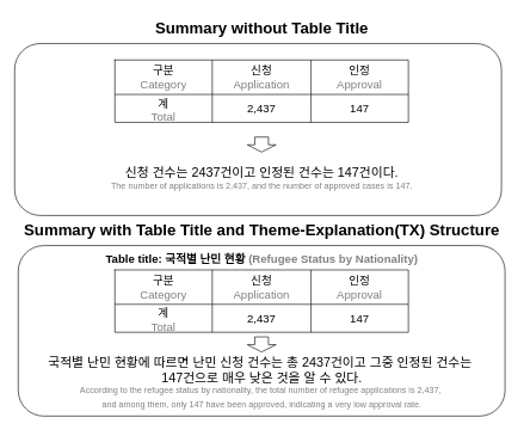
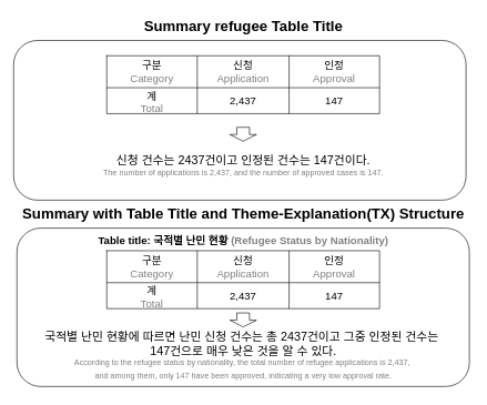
  <mxCell id="0" />
  <mxCell id="1" parent="0" />
  <mxCell id="2" value="" style="rounded=1;whiteSpace=wrap;html=1;" vertex="1" parent="1"><mxGeometry x="20" y="60" width="680" height="240" as="geometry" /></mxCell>
  <mxCell id="3" value="" style="rounded=1;whiteSpace=wrap;html=1;" vertex="1" parent="1"><mxGeometry x="25" y="342" width="680" height="238" as="geometry" /></mxCell>
- <mxCell id="4" value="&lt;b style=&quot;&quot;&gt;&lt;font style=&quot;font-size: 22px;&quot;&gt;Summary without Table Title&lt;/font&gt;&lt;/b&gt;" style="text;html=1;align=center;verticalAlign=middle;resizable=0;points=[];autosize=1;strokeColor=none;fillColor=none;" vertex="1" parent="1"><mxGeometry x="205" y="20" width="320" height="40" as="geometry" /></mxCell>
+ <mxCell id="4" value="&lt;b style=&quot;&quot;&gt;&lt;font style=&quot;font-size: 22px;&quot;&gt;Summary refugee Table Title&lt;/font&gt;&lt;/b&gt;" style="text;html=1;align=center;verticalAlign=middle;resizable=0;points=[];autosize=1;strokeColor=none;fillColor=none;" vertex="1" parent="1"><mxGeometry x="205" y="20" width="320" height="40" as="geometry" /></mxCell>
  <mxCell id="5" value="&lt;font style=&quot;font-size: 22px;&quot;&gt;&lt;b style=&quot;&quot;&gt;&lt;font style=&quot;&quot;&gt;Summary with Table Title&amp;nbsp;&lt;/font&gt;&lt;/b&gt;&lt;b style=&quot;background-color: transparent; color: light-dark(rgb(0, 0, 0), rgb(255, 255, 255));&quot;&gt;and Theme-Explanation(TX) Structure&lt;/b&gt;&lt;/font&gt;" style="text;html=1;align=center;verticalAlign=middle;resizable=0;points=[];autosize=1;strokeColor=none;fillColor=none;" vertex="1" parent="1"><mxGeometry x="20" y="302" width="690" height="40" as="geometry" /></mxCell>
  <mxCell id="6" value="" style="group" vertex="1" connectable="0" parent="1"><mxGeometry x="145" y="83" width="440" height="190" as="geometry" /></mxCell>
  <mxCell id="7" value="" style="shape=table;startSize=0;container=1;collapsible=0;childLayout=tableLayout;fontSize=16;" vertex="1" parent="6"><mxGeometry x="15" width="410" height="87" as="geometry" /></mxCell>
  <mxCell id="8" value="" style="shape=tableRow;horizontal=0;startSize=0;swimlaneHead=0;swimlaneBody=0;strokeColor=inherit;top=0;left=0;bottom=0;right=0;collapsible=0;dropTarget=0;fillColor=none;points=[[0,0.5],[1,0.5]];portConstraint=eastwest;fontSize=16;" vertex="1" parent="7"><mxGeometry width="410" height="48" as="geometry" /></mxCell>
  <mxCell id="9" value="구분&lt;br&gt;&lt;font style=&quot;color: rgb(128, 128, 128);&quot;&gt;Category&lt;/font&gt;" style="shape=partialRectangle;html=1;whiteSpace=wrap;connectable=0;strokeColor=inherit;overflow=hidden;fillColor=none;top=0;left=0;bottom=0;right=0;pointerEvents=1;fontSize=16;" vertex="1" parent="8"><mxGeometry width="136" height="48" as="geometry"><mxRectangle width="136" height="48" as="alternateBounds" /></mxGeometry></mxCell>
  <mxCell id="10" value="신청&lt;div&gt;&lt;font style=&quot;color: rgb(128, 128, 128);&quot;&gt;Application&lt;/font&gt;&lt;/div&gt;" style="shape=partialRectangle;html=1;whiteSpace=wrap;connectable=0;strokeColor=inherit;overflow=hidden;fillColor=none;top=0;left=0;bottom=0;right=0;pointerEvents=1;fontSize=16;" vertex="1" parent="8"><mxGeometry x="136" width="138" height="48" as="geometry"><mxRectangle width="138" height="48" as="alternateBounds" /></mxGeometry></mxCell>
  <mxCell id="11" value="인정&lt;div&gt;&lt;font style=&quot;color: rgb(128, 128, 128);&quot;&gt;Approval&lt;/font&gt;&lt;/div&gt;" style="shape=partialRectangle;html=1;whiteSpace=wrap;connectable=0;strokeColor=inherit;overflow=hidden;fillColor=none;top=0;left=0;bottom=0;right=0;pointerEvents=1;fontSize=16;" vertex="1" parent="8"><mxGeometry x="274" width="136" height="48" as="geometry"><mxRectangle width="136" height="48" as="alternateBounds" /></mxGeometry></mxCell>
  <mxCell id="12" value="" style="shape=tableRow;horizontal=0;startSize=0;swimlaneHead=0;swimlaneBody=0;strokeColor=inherit;top=0;left=0;bottom=0;right=0;collapsible=0;dropTarget=0;fillColor=none;points=[[0,0.5],[1,0.5]];portConstraint=eastwest;fontSize=16;" vertex="1" parent="7"><mxGeometry y="48" width="410" height="39" as="geometry" /></mxCell>
  <mxCell id="13" value="계&lt;div&gt;&lt;font style=&quot;color: rgb(128, 128, 128);&quot;&gt;Total&lt;/font&gt;&lt;/div&gt;" style="shape=partialRectangle;html=1;whiteSpace=wrap;connectable=0;strokeColor=inherit;overflow=hidden;fillColor=none;top=0;left=0;bottom=0;right=0;pointerEvents=1;fontSize=16;" vertex="1" parent="12"><mxGeometry width="136" height="39" as="geometry"><mxRectangle width="136" height="39" as="alternateBounds" /></mxGeometry></mxCell>
  <mxCell id="14" value="2,437" style="shape=partialRectangle;html=1;whiteSpace=wrap;connectable=0;strokeColor=inherit;overflow=hidden;fillColor=none;top=0;left=0;bottom=0;right=0;pointerEvents=1;fontSize=16;" vertex="1" parent="12"><mxGeometry x="136" width="138" height="39" as="geometry"><mxRectangle width="138" height="39" as="alternateBounds" /></mxGeometry></mxCell>
  <mxCell id="15" value="147" style="shape=partialRectangle;html=1;whiteSpace=wrap;connectable=0;strokeColor=inherit;overflow=hidden;fillColor=none;top=0;left=0;bottom=0;right=0;pointerEvents=1;fontSize=16;" vertex="1" parent="12"><mxGeometry x="274" width="136" height="39" as="geometry"><mxRectangle width="136" height="39" as="alternateBounds" /></mxGeometry></mxCell>
  <mxCell id="16" value="&lt;font style=&quot;font-size: 18px;&quot;&gt;신청 건수는 2437건이고 인정된 건수는 147건이다.&lt;/font&gt;&lt;div&gt;&lt;font style=&quot;color: rgb(128, 128, 128);&quot;&gt;The number of applications is 2,437, and the number of approved cases is 147.&lt;/font&gt;&lt;br&gt;&lt;/div&gt;" style="text;html=1;align=center;verticalAlign=middle;resizable=0;points=[];autosize=1;strokeColor=none;fillColor=none;" vertex="1" parent="6"><mxGeometry y="140" width="440" height="50" as="geometry" /></mxCell>
  <mxCell id="17" value="" style="group" vertex="1" connectable="0" parent="1"><mxGeometry x="145" y="376" width="530" height="210" as="geometry" /></mxCell>
  <mxCell id="18" value="" style="shape=table;startSize=0;container=1;collapsible=0;childLayout=tableLayout;fontSize=16;" vertex="1" parent="17"><mxGeometry x="15" width="410" height="87" as="geometry" /></mxCell>
  <mxCell id="19" value="" style="shape=tableRow;horizontal=0;startSize=0;swimlaneHead=0;swimlaneBody=0;strokeColor=inherit;top=0;left=0;bottom=0;right=0;collapsible=0;dropTarget=0;fillColor=none;points=[[0,0.5],[1,0.5]];portConstraint=eastwest;fontSize=16;" vertex="1" parent="18"><mxGeometry width="410" height="48" as="geometry" /></mxCell>
  <mxCell id="20" value="구분&lt;br&gt;&lt;font style=&quot;color: rgb(128, 128, 128);&quot;&gt;Category&lt;/font&gt;" style="shape=partialRectangle;html=1;whiteSpace=wrap;connectable=0;strokeColor=inherit;overflow=hidden;fillColor=none;top=0;left=0;bottom=0;right=0;pointerEvents=1;fontSize=16;" vertex="1" parent="19"><mxGeometry width="136" height="48" as="geometry"><mxRectangle width="136" height="48" as="alternateBounds" /></mxGeometry></mxCell>
  <mxCell id="21" value="신청&lt;div&gt;&lt;font style=&quot;color: rgb(128, 128, 128);&quot;&gt;Application&lt;/font&gt;&lt;/div&gt;" style="shape=partialRectangle;html=1;whiteSpace=wrap;connectable=0;strokeColor=inherit;overflow=hidden;fillColor=none;top=0;left=0;bottom=0;right=0;pointerEvents=1;fontSize=16;" vertex="1" parent="19"><mxGeometry x="136" width="138" height="48" as="geometry"><mxRectangle width="138" height="48" as="alternateBounds" /></mxGeometry></mxCell>
  <mxCell id="22" value="인정&lt;div&gt;&lt;font style=&quot;color: rgb(128, 128, 128);&quot;&gt;Approval&lt;/font&gt;&lt;/div&gt;" style="shape=partialRectangle;html=1;whiteSpace=wrap;connectable=0;strokeColor=inherit;overflow=hidden;fillColor=none;top=0;left=0;bottom=0;right=0;pointerEvents=1;fontSize=16;" vertex="1" parent="19"><mxGeometry x="274" width="136" height="48" as="geometry"><mxRectangle width="136" height="48" as="alternateBounds" /></mxGeometry></mxCell>
  <mxCell id="23" value="" style="shape=tableRow;horizontal=0;startSize=0;swimlaneHead=0;swimlaneBody=0;strokeColor=inherit;top=0;left=0;bottom=0;right=0;collapsible=0;dropTarget=0;fillColor=none;points=[[0,0.5],[1,0.5]];portConstraint=eastwest;fontSize=16;" vertex="1" parent="18"><mxGeometry y="48" width="410" height="39" as="geometry" /></mxCell>
  <mxCell id="24" value="계&lt;div&gt;&lt;font style=&quot;color: rgb(128, 128, 128);&quot;&gt;Total&lt;/font&gt;&lt;/div&gt;" style="shape=partialRectangle;html=1;whiteSpace=wrap;connectable=0;strokeColor=inherit;overflow=hidden;fillColor=none;top=0;left=0;bottom=0;right=0;pointerEvents=1;fontSize=16;" vertex="1" parent="23"><mxGeometry width="136" height="39" as="geometry"><mxRectangle width="136" height="39" as="alternateBounds" /></mxGeometry></mxCell>
  <mxCell id="25" value="2,437" style="shape=partialRectangle;html=1;whiteSpace=wrap;connectable=0;strokeColor=inherit;overflow=hidden;fillColor=none;top=0;left=0;bottom=0;right=0;pointerEvents=1;fontSize=16;" vertex="1" parent="23"><mxGeometry x="136" width="138" height="39" as="geometry"><mxRectangle width="138" height="39" as="alternateBounds" /></mxGeometry></mxCell>
  <mxCell id="26" value="147" style="shape=partialRectangle;html=1;whiteSpace=wrap;connectable=0;strokeColor=inherit;overflow=hidden;fillColor=none;top=0;left=0;bottom=0;right=0;pointerEvents=1;fontSize=16;" vertex="1" parent="23"><mxGeometry x="274" width="136" height="39" as="geometry"><mxRectangle width="136" height="39" as="alternateBounds" /></mxGeometry></mxCell>
  <mxCell id="27" value="" style="shape=flexArrow;endArrow=classic;html=1;rounded=0;entryX=0.5;entryY=-0.034;entryDx=0;entryDy=0;entryPerimeter=0;width=19.048;endSize=3.029;" edge="1" parent="17"><mxGeometry width="50" height="50" relative="1" as="geometry"><mxPoint x="220" y="93" as="sourcePoint" /><mxPoint x="220" y="114.94" as="targetPoint" /></mxGeometry></mxCell>
  <mxCell id="28" value="&lt;div&gt;&lt;span style=&quot;font-size: 18px;&quot;&gt;국적별 난민 현황에 따르면 난민 신청 건수는 총 2437건이고&amp;nbsp;&lt;/span&gt;&lt;span style=&quot;font-size: 18px; background-color: transparent; color: light-dark(rgb(0, 0, 0), rgb(255, 255, 255));&quot;&gt;그중 인정된 건수는&amp;nbsp;&lt;/span&gt;&lt;/div&gt;&lt;div&gt;&lt;span style=&quot;background-color: transparent; color: light-dark(rgb(0, 0, 0), rgb(255, 255, 255)); font-size: 18px;&quot;&gt;147건으로 매우 낮은 것을 알 수 있다.&lt;/span&gt;&lt;/div&gt;&lt;div&gt;&lt;font style=&quot;color: rgb(128, 128, 128);&quot;&gt;According to the refugee status by nationality, the total number of refugee applications is 2,437,&amp;nbsp;&lt;/font&gt;&lt;/div&gt;&lt;div&gt;&lt;font style=&quot;color: rgb(128, 128, 128);&quot;&gt;and among them, only 147 have been approved, indicating a very low approval rate.&lt;/font&gt;&lt;span style=&quot;background-color: transparent; color: light-dark(rgb(0, 0, 0), rgb(255, 255, 255)); font-size: 18px;&quot;&gt;&lt;br&gt;&lt;/span&gt;&lt;/div&gt;" style="text;html=1;align=center;verticalAlign=middle;resizable=0;points=[];autosize=1;strokeColor=none;fillColor=none;" vertex="1" parent="17"><mxGeometry x="-90" y="113" width="620" height="90" as="geometry" /></mxCell>
  <mxCell id="29" value="&lt;font style=&quot;font-size: 16px;&quot;&gt;&lt;b&gt;Table title: 국적별 난민 현황 &lt;font style=&quot;color: rgb(128, 128, 128);&quot;&gt;(Refugee Status by Nationality)&lt;/font&gt;&lt;/b&gt;&lt;/font&gt;" style="text;html=1;align=center;verticalAlign=middle;resizable=0;points=[];autosize=1;strokeColor=none;fillColor=none;" vertex="1" parent="1"><mxGeometry x="135" y="346" width="460" height="30" as="geometry" /></mxCell>
  <mxCell id="30" value="" style="shape=flexArrow;endArrow=classic;html=1;rounded=0;entryX=0.5;entryY=-0.034;entryDx=0;entryDy=0;entryPerimeter=0;width=19.048;endSize=3.029;" edge="1" parent="1"><mxGeometry width="50" height="50" relative="1" as="geometry"><mxPoint x="365" y="190" as="sourcePoint" /><mxPoint x="365" y="211.94" as="targetPoint" /></mxGeometry></mxCell>
